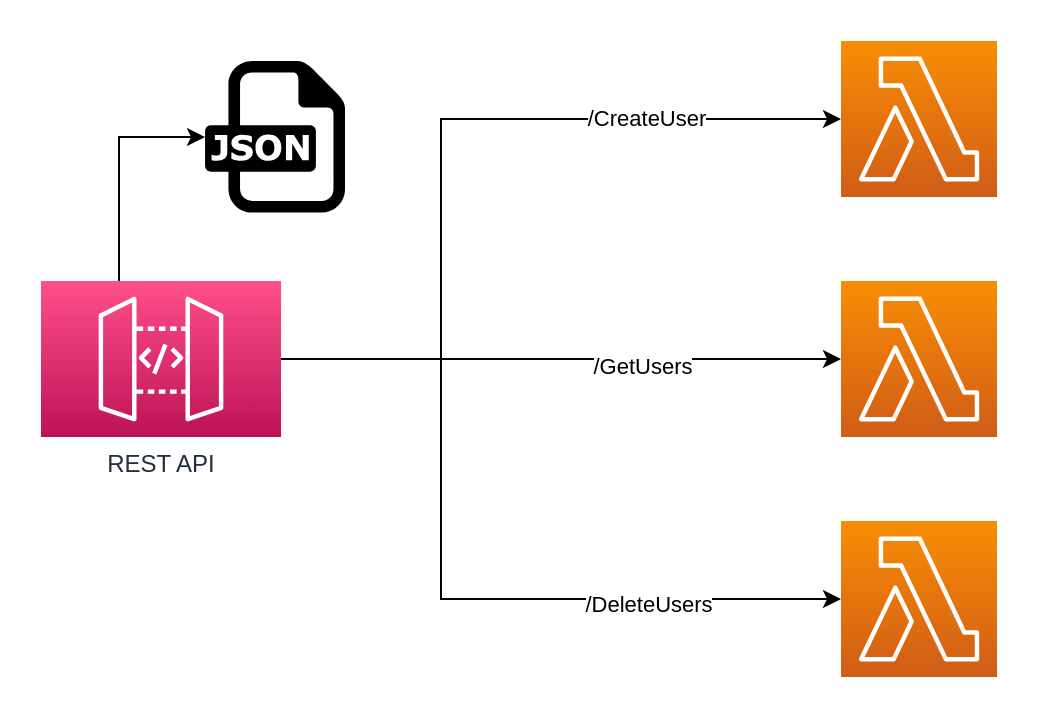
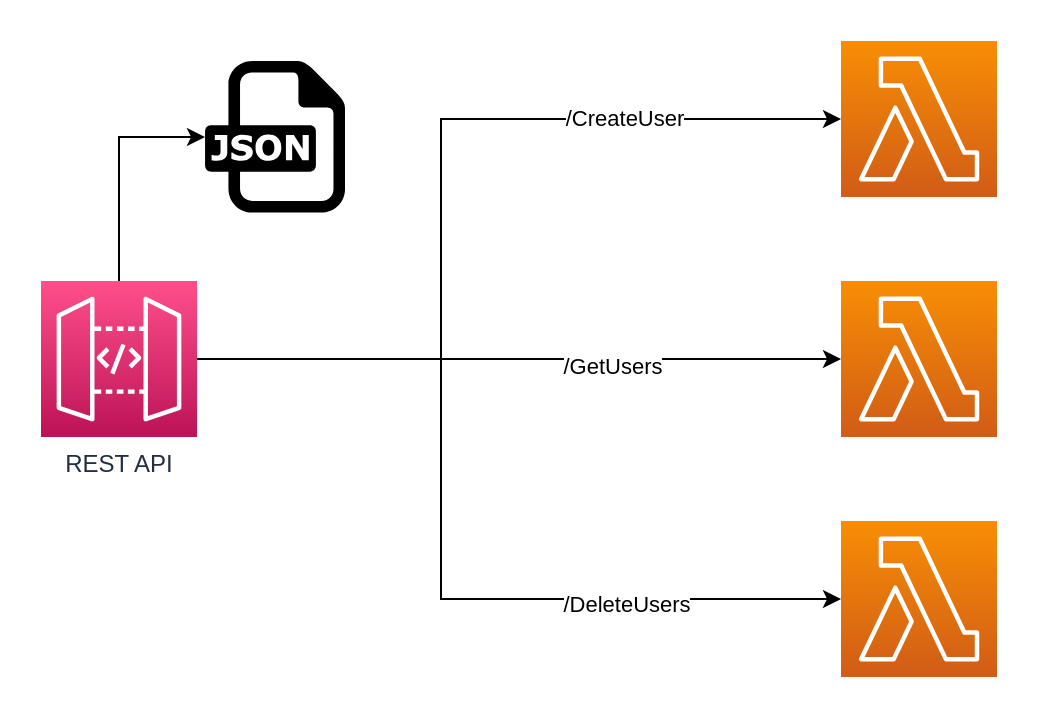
  <mxCell id="0" />
  <mxCell id="1" parent="0" />
  <mxCell id="2" style="edgeStyle=orthogonalEdgeStyle;rounded=0;orthogonalLoop=1;jettySize=auto;html=1;" edge="1" parent="1" source="9" target="10"><mxGeometry relative="1" as="geometry"><Array as="points"><mxPoint x="59" y="68" /></Array></mxGeometry></mxCell>
  <mxCell id="3" style="edgeStyle=orthogonalEdgeStyle;rounded=0;orthogonalLoop=1;jettySize=auto;html=1;" edge="1" parent="1" source="9" target="11"><mxGeometry relative="1" as="geometry"><Array as="points"><mxPoint x="220" y="179" /><mxPoint x="220" y="59" /></Array></mxGeometry></mxCell>
  <mxCell id="4" value="/CreateUser" style="edgeLabel;html=1;align=center;verticalAlign=middle;resizable=0;points=[];" connectable="0" vertex="1" parent="3"><mxGeometry x="0.508" y="1" relative="1" as="geometry"><mxPoint as="offset" /></mxGeometry></mxCell>
  <mxCell id="5" style="edgeStyle=orthogonalEdgeStyle;rounded=0;orthogonalLoop=1;jettySize=auto;html=1;" edge="1" parent="1" source="9" target="12"><mxGeometry relative="1" as="geometry" /></mxCell>
  <mxCell id="6" value="/GetUsers" style="edgeLabel;html=1;align=center;verticalAlign=middle;resizable=0;points=[];" connectable="0" vertex="1" parent="5"><mxGeometry x="0.288" y="-3" relative="1" as="geometry"><mxPoint as="offset" /></mxGeometry></mxCell>
  <mxCell id="7" style="edgeStyle=orthogonalEdgeStyle;rounded=0;orthogonalLoop=1;jettySize=auto;html=1;" edge="1" parent="1" source="9" target="13"><mxGeometry relative="1" as="geometry"><Array as="points"><mxPoint x="220" y="179" /><mxPoint x="220" y="299" /></Array></mxGeometry></mxCell>
  <mxCell id="8" value="/DeleteUsers" style="edgeLabel;html=1;align=center;verticalAlign=middle;resizable=0;points=[];" connectable="0" vertex="1" parent="7"><mxGeometry x="0.513" y="-2" relative="1" as="geometry"><mxPoint as="offset" /></mxGeometry></mxCell>
- <mxCell id="9" value="REST API" style="sketch=0;points=[[0,0,0],[0.25,0,0],[0.5,0,0],[0.75,0,0],[1,0,0],[0,1,0],[0.25,1,0],[0.5,1,0],[0.75,1,0],[1,1,0],[0,0.25,0],[0,0.5,0],[0,0.75,0],[1,0.25,0],[1,0.5,0],[1,0.75,0]];outlineConnect=0;fontColor=#232F3E;gradientColor=#FF4F8B;gradientDirection=north;fillColor=#BC1356;strokeColor=#ffffff;dashed=0;verticalLabelPosition=bottom;verticalAlign=top;align=center;html=1;fontSize=12;fontStyle=0;aspect=fixed;shape=mxgraph.aws4.resourceIcon;resIcon=mxgraph.aws4.api_gateway;" vertex="1" parent="1"><mxGeometry x="20" y="140" width="120" height="78" as="geometry" /></mxCell>
+ <mxCell id="9" value="REST API" style="sketch=0;points=[[0,0,0],[0.25,0,0],[0.5,0,0],[0.75,0,0],[1,0,0],[0,1,0],[0.25,1,0],[0.5,1,0],[0.75,1,0],[1,1,0],[0,0.25,0],[0,0.5,0],[0,0.75,0],[1,0.25,0],[1,0.5,0],[1,0.75,0]];outlineConnect=0;fontColor=#232F3E;gradientColor=#FF4F8B;gradientDirection=north;fillColor=#BC1356;strokeColor=#ffffff;dashed=0;verticalLabelPosition=bottom;verticalAlign=top;align=center;html=1;fontSize=12;fontStyle=0;aspect=fixed;shape=mxgraph.aws4.resourceIcon;resIcon=mxgraph.aws4.api_gateway;" vertex="1" parent="1"><mxGeometry x="20" y="140" width="78" height="78" as="geometry" /></mxCell>
  <mxCell id="10" value="" style="dashed=0;outlineConnect=0;html=1;align=center;labelPosition=center;verticalLabelPosition=bottom;verticalAlign=top;shape=mxgraph.weblogos.json" vertex="1" parent="1"><mxGeometry x="102" y="30" width="70" height="75.8" as="geometry" /></mxCell>
  <mxCell id="11" value="" style="sketch=0;points=[[0,0,0],[0.25,0,0],[0.5,0,0],[0.75,0,0],[1,0,0],[0,1,0],[0.25,1,0],[0.5,1,0],[0.75,1,0],[1,1,0],[0,0.25,0],[0,0.5,0],[0,0.75,0],[1,0.25,0],[1,0.5,0],[1,0.75,0]];outlineConnect=0;fontColor=#232F3E;gradientColor=#F78E04;gradientDirection=north;fillColor=#D05C17;strokeColor=#ffffff;dashed=0;verticalLabelPosition=bottom;verticalAlign=top;align=center;html=1;fontSize=12;fontStyle=0;aspect=fixed;shape=mxgraph.aws4.resourceIcon;resIcon=mxgraph.aws4.lambda;" vertex="1" parent="1"><mxGeometry x="420" y="20" width="78" height="78" as="geometry" /></mxCell>
  <mxCell id="12" value="" style="sketch=0;points=[[0,0,0],[0.25,0,0],[0.5,0,0],[0.75,0,0],[1,0,0],[0,1,0],[0.25,1,0],[0.5,1,0],[0.75,1,0],[1,1,0],[0,0.25,0],[0,0.5,0],[0,0.75,0],[1,0.25,0],[1,0.5,0],[1,0.75,0]];outlineConnect=0;fontColor=#232F3E;gradientColor=#F78E04;gradientDirection=north;fillColor=#D05C17;strokeColor=#ffffff;dashed=0;verticalLabelPosition=bottom;verticalAlign=top;align=center;html=1;fontSize=12;fontStyle=0;aspect=fixed;shape=mxgraph.aws4.resourceIcon;resIcon=mxgraph.aws4.lambda;" vertex="1" parent="1"><mxGeometry x="420" y="140" width="78" height="78" as="geometry" /></mxCell>
  <mxCell id="13" value="" style="sketch=0;points=[[0,0,0],[0.25,0,0],[0.5,0,0],[0.75,0,0],[1,0,0],[0,1,0],[0.25,1,0],[0.5,1,0],[0.75,1,0],[1,1,0],[0,0.25,0],[0,0.5,0],[0,0.75,0],[1,0.25,0],[1,0.5,0],[1,0.75,0]];outlineConnect=0;fontColor=#232F3E;gradientColor=#F78E04;gradientDirection=north;fillColor=#D05C17;strokeColor=#ffffff;dashed=0;verticalLabelPosition=bottom;verticalAlign=top;align=center;html=1;fontSize=12;fontStyle=0;aspect=fixed;shape=mxgraph.aws4.resourceIcon;resIcon=mxgraph.aws4.lambda;" vertex="1" parent="1"><mxGeometry x="420" y="260" width="78" height="78" as="geometry" /></mxCell>
